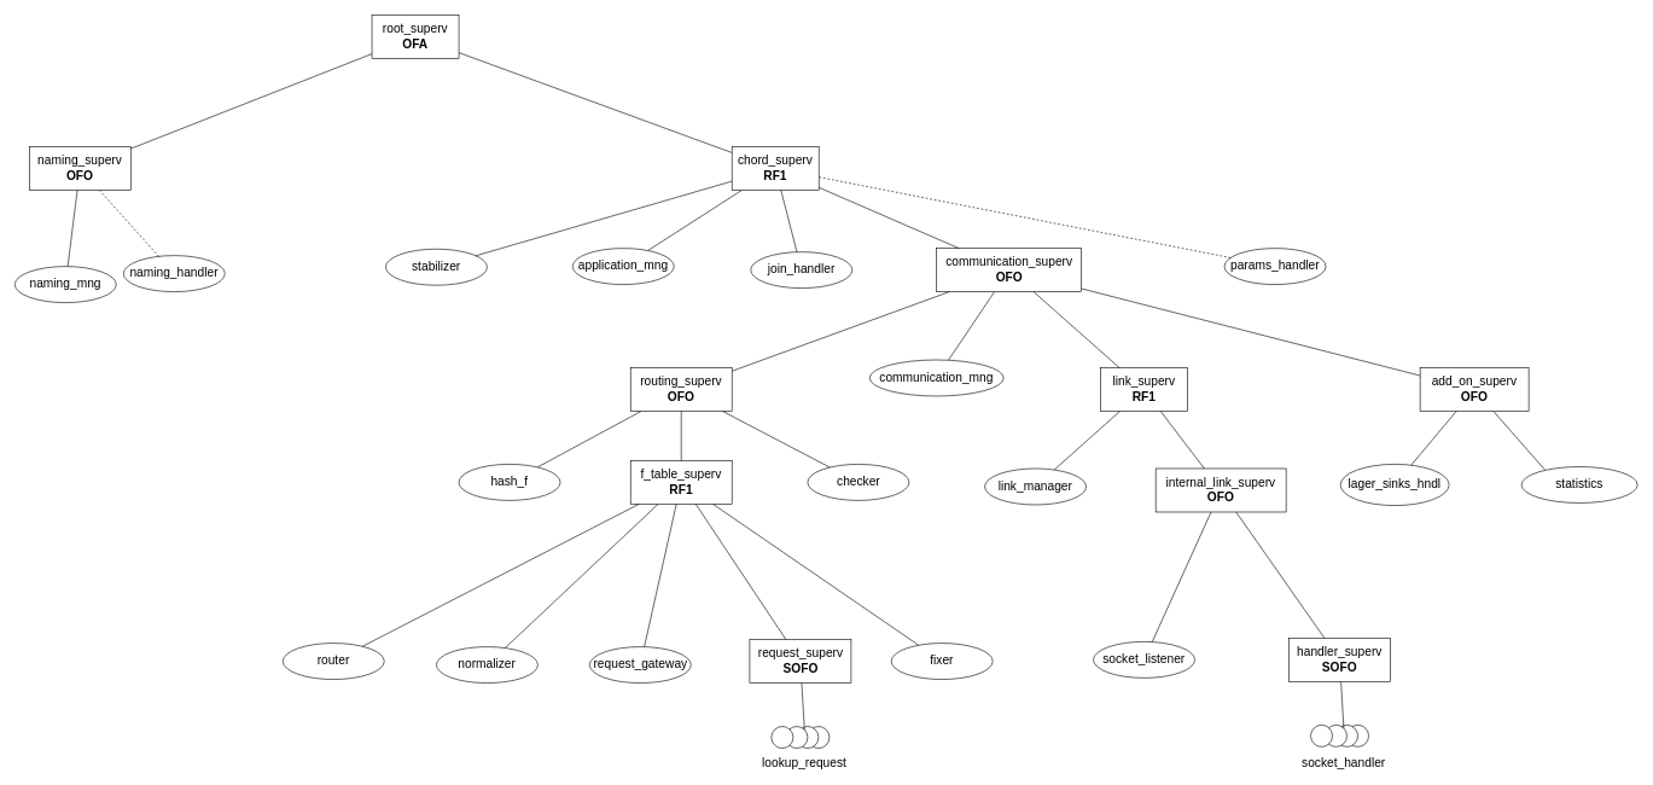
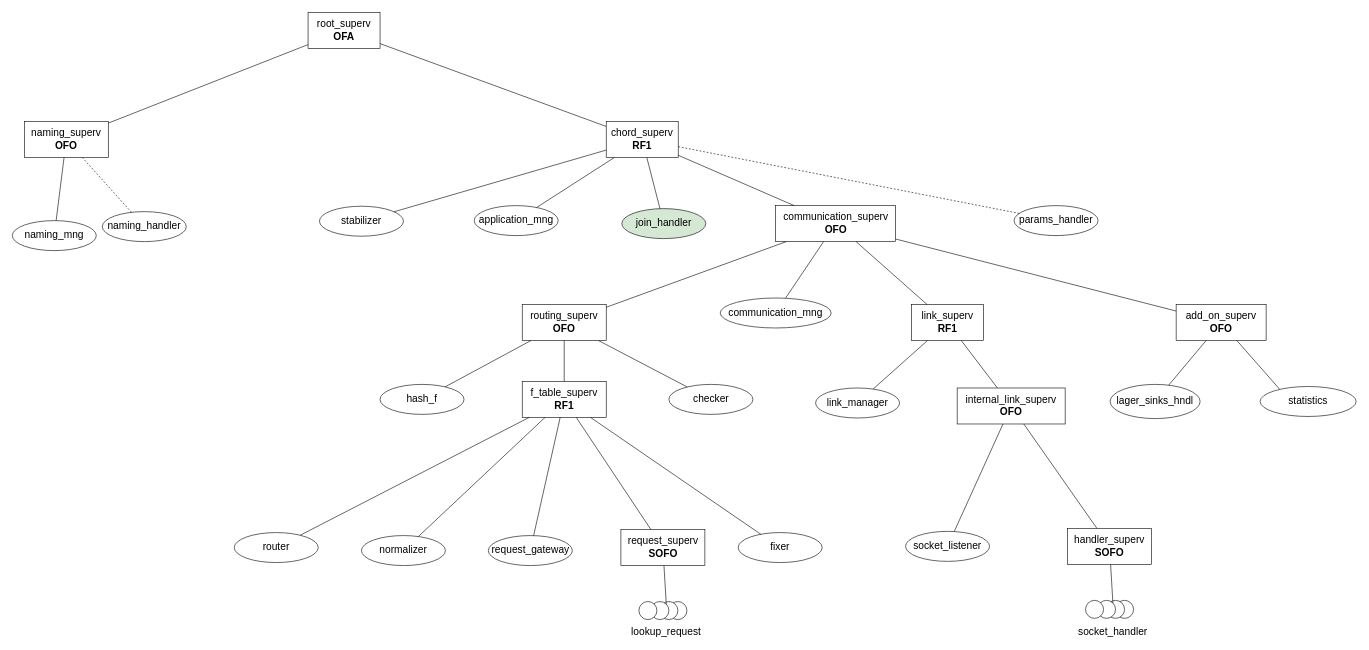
  <mxCell id="0" />
  <mxCell id="1" parent="0" />
  <mxCell id="2" value="root_superv&lt;br&gt;&lt;b&gt;OFA&lt;/b&gt;" style="rounded=0;whiteSpace=wrap;html=1;fontSize=17;" parent="1" vertex="1"><mxGeometry x="513" y="20" width="120" height="60" as="geometry" /></mxCell>
  <mxCell id="3" value="naming_superv&lt;br&gt;&lt;b&gt;OFO&lt;/b&gt;" style="rounded=0;whiteSpace=wrap;html=1;fontSize=17;" parent="1" vertex="1"><mxGeometry x="40" y="202" width="140" height="60" as="geometry" /></mxCell>
  <mxCell id="4" value="chord_superv&lt;br&gt;&lt;b&gt;RF1&lt;/b&gt;" style="rounded=0;whiteSpace=wrap;html=1;fontSize=17;" parent="1" vertex="1"><mxGeometry x="1010" y="202" width="120" height="60" as="geometry" /></mxCell>
  <mxCell id="5" value="naming_mng" style="ellipse;whiteSpace=wrap;html=1;fontSize=17;" parent="1" vertex="1"><mxGeometry x="20" y="367" width="140" height="50" as="geometry" /></mxCell>
  <mxCell id="6" value="naming_handler" style="ellipse;whiteSpace=wrap;html=1;fontSize=17;" parent="1" vertex="1"><mxGeometry x="170" y="352" width="140" height="50" as="geometry" /></mxCell>
  <mxCell id="7" value="" style="endArrow=none;html=1;fontSize=17;" parent="1" source="5" target="3" edge="1"><mxGeometry width="50" height="50" relative="1" as="geometry"><mxPoint x="-90" y="452" as="sourcePoint" /><mxPoint x="-40" y="402" as="targetPoint" /></mxGeometry></mxCell>
  <mxCell id="8" value="" style="endArrow=none;dashed=1;html=1;fontSize=17;" parent="1" source="6" target="3" edge="1"><mxGeometry width="50" height="50" relative="1" as="geometry"><mxPoint x="120" y="352" as="sourcePoint" /><mxPoint x="170" y="302" as="targetPoint" /></mxGeometry></mxCell>
  <mxCell id="9" value="stabilizer" style="ellipse;whiteSpace=wrap;html=1;fontSize=17;" parent="1" vertex="1"><mxGeometry x="532" y="343" width="140" height="50" as="geometry" /></mxCell>
  <mxCell id="10" value="application_mng" style="ellipse;whiteSpace=wrap;html=1;fontSize=17;" parent="1" vertex="1"><mxGeometry x="790" y="342" width="140" height="50" as="geometry" /></mxCell>
- <mxCell id="11" value="join_handler" style="ellipse;whiteSpace=wrap;html=1;fontSize=17;" parent="1" vertex="1"><mxGeometry x="1036" y="347" width="140" height="50" as="geometry" /></mxCell>
+ <mxCell id="11" value="join_handler" style="ellipse;whiteSpace=wrap;html=1;fontSize=17;fillColor=#d5e8d4;" parent="1" vertex="1"><mxGeometry x="1036" y="347" width="140" height="50" as="geometry" /></mxCell>
  <mxCell id="12" value="params_handler" style="ellipse;whiteSpace=wrap;html=1;fontSize=17;" parent="1" vertex="1"><mxGeometry x="1689.857" y="342" width="140" height="50" as="geometry" /></mxCell>
  <mxCell id="13" value="communication_superv&lt;br&gt;&lt;b&gt;OFO&lt;/b&gt;" style="rounded=0;whiteSpace=wrap;html=1;fontSize=17;" parent="1" vertex="1"><mxGeometry x="1292.5" y="342" width="200" height="60" as="geometry" /></mxCell>
  <mxCell id="14" value="" style="endArrow=none;html=1;fontSize=17;" parent="1" source="9" target="4" edge="1"><mxGeometry width="50" height="50" relative="1" as="geometry"><mxPoint x="895" y="322" as="sourcePoint" /><mxPoint x="945" y="272" as="targetPoint" /></mxGeometry></mxCell>
  <mxCell id="15" value="" style="endArrow=none;html=1;fontSize=17;" parent="1" source="10" target="4" edge="1"><mxGeometry width="50" height="50" relative="1" as="geometry"><mxPoint x="894.13" y="360.173" as="sourcePoint" /><mxPoint x="1032.857" y="272" as="targetPoint" /></mxGeometry></mxCell>
  <mxCell id="16" value="" style="endArrow=none;html=1;fontSize=17;" parent="1" source="11" target="4" edge="1"><mxGeometry width="50" height="50" relative="1" as="geometry"><mxPoint x="904.13" y="370.173" as="sourcePoint" /><mxPoint x="1042.857" y="282" as="targetPoint" /></mxGeometry></mxCell>
  <mxCell id="17" value="" style="endArrow=none;html=1;fontSize=17;" parent="1" source="13" target="4" edge="1"><mxGeometry width="50" height="50" relative="1" as="geometry"><mxPoint x="1110.13" y="352.173" as="sourcePoint" /><mxPoint x="1248.857" y="264" as="targetPoint" /></mxGeometry></mxCell>
  <mxCell id="18" value="" style="endArrow=none;dashed=1;html=1;fontSize=17;" parent="1" source="12" target="4" edge="1"><mxGeometry width="50" height="50" relative="1" as="geometry"><mxPoint x="810" y="472" as="sourcePoint" /><mxPoint x="860" y="422" as="targetPoint" /></mxGeometry></mxCell>
  <mxCell id="19" value="routing_superv&lt;br&gt;&lt;b&gt;OFO&lt;/b&gt;" style="rounded=0;whiteSpace=wrap;html=1;fontSize=17;" parent="1" vertex="1"><mxGeometry x="870" y="507" width="140" height="60" as="geometry" /></mxCell>
  <mxCell id="20" value="communication_mng" style="ellipse;whiteSpace=wrap;html=1;fontSize=17;" parent="1" vertex="1"><mxGeometry x="1200" y="496" width="185" height="50" as="geometry" /></mxCell>
  <mxCell id="21" value="link_superv&lt;br&gt;&lt;b&gt;RF1&lt;/b&gt;" style="rounded=0;whiteSpace=wrap;html=1;fontSize=17;" parent="1" vertex="1"><mxGeometry x="1519" y="507" width="120" height="60" as="geometry" /></mxCell>
  <mxCell id="22" value="" style="endArrow=none;html=1;fontSize=17;" parent="1" source="19" target="13" edge="1"><mxGeometry width="50" height="50" relative="1" as="geometry"><mxPoint x="920.13" y="520.173" as="sourcePoint" /><mxPoint x="1058.857" y="432" as="targetPoint" /></mxGeometry></mxCell>
  <mxCell id="23" value="" style="endArrow=none;html=1;fontSize=17;" parent="1" source="20" target="13" edge="1"><mxGeometry width="50" height="50" relative="1" as="geometry"><mxPoint x="1119.474" y="542" as="sourcePoint" /><mxPoint x="1290.526" y="412" as="targetPoint" /></mxGeometry></mxCell>
  <mxCell id="24" value="" style="endArrow=none;html=1;fontSize=17;" parent="1" source="21" target="13" edge="1"><mxGeometry width="50" height="50" relative="1" as="geometry"><mxPoint x="1129.474" y="552" as="sourcePoint" /><mxPoint x="1300.526" y="422" as="targetPoint" /></mxGeometry></mxCell>
  <mxCell id="25" value="hash_f" style="ellipse;whiteSpace=wrap;html=1;fontSize=17;" parent="1" vertex="1"><mxGeometry x="633" y="640" width="140" height="50" as="geometry" /></mxCell>
  <mxCell id="26" value="f_table_superv&lt;br&gt;&lt;b&gt;RF1&lt;/b&gt;" style="rounded=0;whiteSpace=wrap;html=1;fontSize=17;" parent="1" vertex="1"><mxGeometry x="870" y="635" width="140" height="60" as="geometry" /></mxCell>
  <mxCell id="27" value="checker" style="ellipse;whiteSpace=wrap;html=1;fontSize=17;" parent="1" vertex="1"><mxGeometry x="1114.5" y="640" width="140" height="50" as="geometry" /></mxCell>
  <mxCell id="28" value="" style="endArrow=none;html=1;fontSize=17;" parent="1" source="25" target="19" edge="1"><mxGeometry width="50" height="50" relative="1" as="geometry"><mxPoint x="638.974" y="702" as="sourcePoint" /><mxPoint x="810.026" y="572" as="targetPoint" /></mxGeometry></mxCell>
  <mxCell id="29" value="" style="endArrow=none;html=1;fontSize=17;" parent="1" source="26" target="19" edge="1"><mxGeometry width="50" height="50" relative="1" as="geometry"><mxPoint x="999.474" y="552" as="sourcePoint" /><mxPoint x="1171" y="422" as="targetPoint" /></mxGeometry></mxCell>
  <mxCell id="30" value="" style="endArrow=none;html=1;fontSize=17;" parent="1" source="27" target="19" edge="1"><mxGeometry width="50" height="50" relative="1" as="geometry"><mxPoint x="1009.474" y="562" as="sourcePoint" /><mxPoint x="1180.526" y="432" as="targetPoint" /></mxGeometry></mxCell>
  <mxCell id="31" value="router" style="ellipse;whiteSpace=wrap;html=1;fontSize=17;" parent="1" vertex="1"><mxGeometry x="390" y="887" width="140" height="50" as="geometry" /></mxCell>
  <mxCell id="32" value="request_gateway" style="ellipse;whiteSpace=wrap;html=1;fontSize=17;" parent="1" vertex="1"><mxGeometry x="813.5" y="892" width="140" height="50" as="geometry" /></mxCell>
  <mxCell id="33" value="request_superv&lt;br&gt;&lt;b&gt;SOFO&lt;/b&gt;" style="rounded=0;whiteSpace=wrap;html=1;fontSize=17;" parent="1" vertex="1"><mxGeometry x="1034.5" y="882" width="140" height="60" as="geometry" /></mxCell>
  <mxCell id="34" value="fixer" style="ellipse;whiteSpace=wrap;html=1;fontSize=17;" parent="1" vertex="1"><mxGeometry x="1230" y="887" width="140" height="50" as="geometry" /></mxCell>
  <mxCell id="35" value="" style="endArrow=none;html=1;fontSize=17;" parent="1" source="31" target="26" edge="1"><mxGeometry width="50" height="50" relative="1" as="geometry"><mxPoint x="560" y="1012" as="sourcePoint" /><mxPoint x="610" y="962" as="targetPoint" /></mxGeometry></mxCell>
  <mxCell id="36" value="" style="endArrow=none;html=1;fontSize=17;" parent="1" source="32" target="26" edge="1"><mxGeometry width="50" height="50" relative="1" as="geometry"><mxPoint x="747.696" y="899.04" as="sourcePoint" /><mxPoint x="913.684" y="762" as="targetPoint" /></mxGeometry></mxCell>
  <mxCell id="37" value="" style="endArrow=none;html=1;fontSize=17;" parent="1" source="33" target="26" edge="1"><mxGeometry width="50" height="50" relative="1" as="geometry"><mxPoint x="757.696" y="909.04" as="sourcePoint" /><mxPoint x="923.684" y="772" as="targetPoint" /></mxGeometry></mxCell>
  <mxCell id="38" value="" style="endArrow=none;html=1;fontSize=17;" parent="1" source="34" target="26" edge="1"><mxGeometry width="50" height="50" relative="1" as="geometry"><mxPoint x="767.696" y="919.04" as="sourcePoint" /><mxPoint x="933.684" y="782" as="targetPoint" /></mxGeometry></mxCell>
  <mxCell id="39" value="" style="ellipse;whiteSpace=wrap;html=1;aspect=fixed;fontSize=17;" parent="1" vertex="1"><mxGeometry x="1114.5" y="1002" width="30" height="30" as="geometry" /></mxCell>
  <mxCell id="40" value="" style="ellipse;whiteSpace=wrap;html=1;aspect=fixed;fontSize=17;" parent="1" vertex="1"><mxGeometry x="1099.5" y="1002" width="30" height="30" as="geometry" /></mxCell>
  <mxCell id="41" value="" style="ellipse;whiteSpace=wrap;html=1;aspect=fixed;fontSize=17;" parent="1" vertex="1"><mxGeometry x="1084.5" y="1002" width="30" height="30" as="geometry" /></mxCell>
  <mxCell id="42" value="" style="ellipse;whiteSpace=wrap;html=1;aspect=fixed;fontSize=17;" parent="1" vertex="1"><mxGeometry x="1064.5" y="1002" width="30" height="30" as="geometry" /></mxCell>
  <mxCell id="43" value="" style="endArrow=none;html=1;fontSize=17;exitX=1;exitY=0;exitDx=0;exitDy=0;" parent="1" source="41" target="33" edge="1"><mxGeometry width="50" height="50" relative="1" as="geometry"><mxPoint x="973.487" y="897.207" as="sourcePoint" /><mxPoint x="1023.447" y="762" as="targetPoint" /></mxGeometry></mxCell>
  <mxCell id="44" value="link_manager" style="ellipse;whiteSpace=wrap;html=1;fontSize=17;" parent="1" vertex="1"><mxGeometry x="1359" y="646" width="140" height="50" as="geometry" /></mxCell>
  <mxCell id="45" value="" style="endArrow=none;html=1;fontSize=17;" parent="1" source="44" target="21" edge="1"><mxGeometry width="50" height="50" relative="1" as="geometry"><mxPoint x="1230.478" y="545.052" as="sourcePoint" /><mxPoint x="1205.526" y="410" as="targetPoint" /></mxGeometry></mxCell>
  <mxCell id="46" value="internal_link_superv&lt;br&gt;&lt;b&gt;OFO&lt;/b&gt;" style="rounded=0;whiteSpace=wrap;html=1;fontSize=17;" parent="1" vertex="1"><mxGeometry x="1595" y="646" width="180" height="60" as="geometry" /></mxCell>
  <mxCell id="47" value="" style="endArrow=none;html=1;fontSize=17;" parent="1" source="46" target="21" edge="1"><mxGeometry width="50" height="50" relative="1" as="geometry"><mxPoint x="1395.859" y="706.136" as="sourcePoint" /><mxPoint x="1493.636" y="595" as="targetPoint" /></mxGeometry></mxCell>
  <mxCell id="48" value="socket_listener" style="ellipse;whiteSpace=wrap;html=1;fontSize=17;" parent="1" vertex="1"><mxGeometry x="1509" y="885" width="140" height="50" as="geometry" /></mxCell>
  <mxCell id="49" value="handler_superv&lt;br&gt;&lt;b&gt;SOFO&lt;/b&gt;" style="rounded=0;whiteSpace=wrap;html=1;fontSize=17;" parent="1" vertex="1"><mxGeometry x="1779" y="880" width="140" height="60" as="geometry" /></mxCell>
  <mxCell id="50" value="" style="ellipse;whiteSpace=wrap;html=1;aspect=fixed;fontSize=17;" parent="1" vertex="1"><mxGeometry x="1859" y="1000" width="30" height="30" as="geometry" /></mxCell>
  <mxCell id="51" value="" style="ellipse;whiteSpace=wrap;html=1;aspect=fixed;fontSize=17;" parent="1" vertex="1"><mxGeometry x="1844" y="1000" width="30" height="30" as="geometry" /></mxCell>
  <mxCell id="52" value="" style="ellipse;whiteSpace=wrap;html=1;aspect=fixed;fontSize=17;" parent="1" vertex="1"><mxGeometry x="1829" y="1000" width="30" height="30" as="geometry" /></mxCell>
  <mxCell id="53" value="" style="ellipse;whiteSpace=wrap;html=1;aspect=fixed;fontSize=17;" parent="1" vertex="1"><mxGeometry x="1809" y="1000" width="30" height="30" as="geometry" /></mxCell>
  <mxCell id="54" value="" style="endArrow=none;html=1;fontSize=17;exitX=1;exitY=0;exitDx=0;exitDy=0;" parent="1" source="52" target="49" edge="1"><mxGeometry width="50" height="50" relative="1" as="geometry"><mxPoint x="1667.987" y="895.207" as="sourcePoint" /><mxPoint x="1717.947" y="760" as="targetPoint" /></mxGeometry></mxCell>
  <mxCell id="55" value="" style="endArrow=none;html=1;fontSize=17;" parent="1" source="48" target="46" edge="1"><mxGeometry width="50" height="50" relative="1" as="geometry"><mxPoint x="1369" y="1100" as="sourcePoint" /><mxPoint x="1629" y="790" as="targetPoint" /></mxGeometry></mxCell>
  <mxCell id="56" value="" style="endArrow=none;html=1;fontSize=17;" parent="1" source="49" target="46" edge="1"><mxGeometry width="50" height="50" relative="1" as="geometry"><mxPoint x="1379" y="1110" as="sourcePoint" /><mxPoint x="1429" y="1060" as="targetPoint" /></mxGeometry></mxCell>
  <mxCell id="57" value="" style="endArrow=none;html=1;fontSize=17;" parent="1" source="3" target="2" edge="1"><mxGeometry width="50" height="50" relative="1" as="geometry"><mxPoint x="380" y="239.786" as="sourcePoint" /><mxPoint x="580" y="39.786" as="targetPoint" /></mxGeometry></mxCell>
  <mxCell id="58" value="" style="endArrow=none;html=1;fontSize=17;" parent="1" source="4" target="2" edge="1"><mxGeometry width="50" height="50" relative="1" as="geometry"><mxPoint x="390" y="249.786" as="sourcePoint" /><mxPoint x="590" y="49.786" as="targetPoint" /></mxGeometry></mxCell>
  <mxCell id="59" value="socket_handler" style="text;html=1;resizable=0;points=[];autosize=1;align=left;verticalAlign=top;spacingTop=-4;fontSize=17;" parent="1" vertex="1"><mxGeometry x="1795" y="1041" width="130" height="20" as="geometry" /></mxCell>
  <mxCell id="60" value="lookup_request" style="text;html=1;resizable=0;points=[];autosize=1;align=left;verticalAlign=top;spacingTop=-4;fontSize=17;" parent="1" vertex="1"><mxGeometry x="1049.5" y="1041" width="130" height="20" as="geometry" /></mxCell>
  <mxCell id="61" value="add_on_superv&lt;br&gt;&lt;b&gt;OFO&lt;/b&gt;" style="rounded=0;whiteSpace=wrap;html=1;fontSize=17;" vertex="1" parent="1"><mxGeometry x="1960" y="507" width="150" height="60" as="geometry" /></mxCell>
  <mxCell id="62" value="" style="endArrow=none;html=1;fontSize=17;" edge="1" parent="1" source="61" target="13"><mxGeometry width="50" height="50" relative="1" as="geometry"><mxPoint x="1712.216" y="522" as="sourcePoint" /><mxPoint x="1529.784" y="397" as="targetPoint" /></mxGeometry></mxCell>
  <mxCell id="63" value="lager_sinks_hndl" style="ellipse;whiteSpace=wrap;html=1;fontSize=17;" vertex="1" parent="1"><mxGeometry x="1850" y="640" width="150" height="57" as="geometry" /></mxCell>
  <mxCell id="64" value="statistics" style="ellipse;whiteSpace=wrap;html=1;fontSize=17;" vertex="1" parent="1"><mxGeometry x="2100" y="643.5" width="160" height="50" as="geometry" /></mxCell>
  <mxCell id="65" value="" style="endArrow=none;html=1;fontSize=17;" edge="1" parent="1" source="63" target="61"><mxGeometry width="50" height="50" relative="1" as="geometry"><mxPoint x="1840" y="670" as="sourcePoint" /><mxPoint x="1846.923" y="587" as="targetPoint" /></mxGeometry></mxCell>
  <mxCell id="66" value="" style="endArrow=none;html=1;fontSize=17;" edge="1" parent="1" target="61"><mxGeometry width="50" height="50" relative="1" as="geometry"><mxPoint x="2132.527" y="648.093" as="sourcePoint" /><mxPoint x="2069.923" y="592" as="targetPoint" /></mxGeometry></mxCell>
  <mxCell id="67" value="normalizer" style="ellipse;whiteSpace=wrap;html=1;fontSize=17;" vertex="1" parent="1"><mxGeometry x="602" y="892" width="140" height="50" as="geometry" /></mxCell>
  <mxCell id="68" value="" style="endArrow=none;html=1;fontSize=17;" edge="1" parent="1" source="67" target="26"><mxGeometry width="50" height="50" relative="1" as="geometry"><mxPoint x="516.939" y="903.453" as="sourcePoint" /><mxPoint x="880" y="759.708" as="targetPoint" /></mxGeometry></mxCell>
